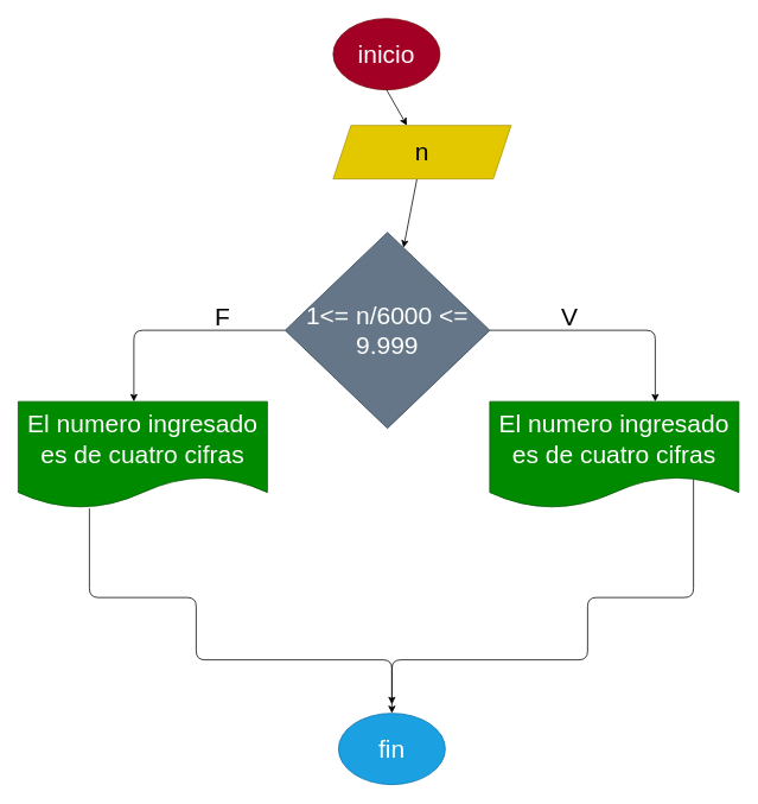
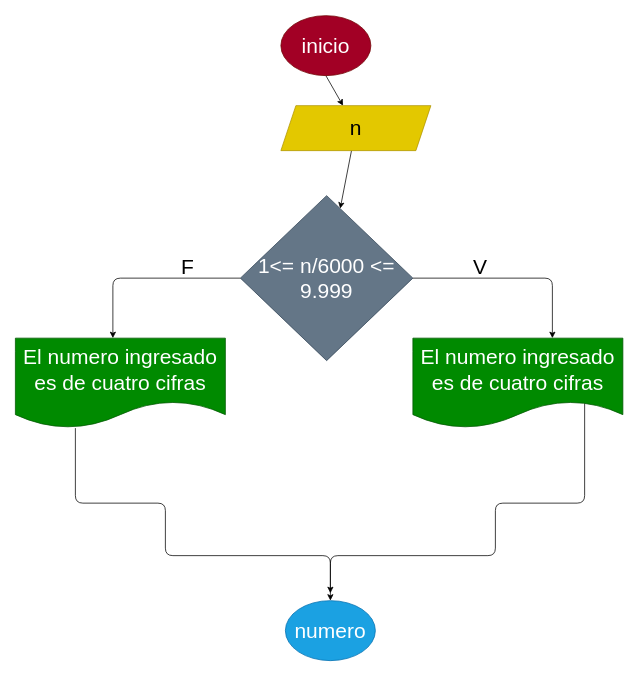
  <mxCell id="0" />
  <mxCell id="1" parent="0" />
  <mxCell id="2" value="" style="edgeStyle=none;html=1;fontSize=28;" edge="1" parent="1" target="4"><mxGeometry relative="1" as="geometry"><mxPoint x="434" y="100" as="sourcePoint" /></mxGeometry></mxCell>
  <mxCell id="3" value="" style="edgeStyle=none;html=1;fontSize=28;" edge="1" parent="1" source="4" target="5"><mxGeometry relative="1" as="geometry" /></mxCell>
  <mxCell id="4" value="n" style="shape=parallelogram;perimeter=parallelogramPerimeter;whiteSpace=wrap;html=1;fixedSize=1;fontSize=28;fillColor=#e3c800;fontColor=#000000;strokeColor=#B09500;" vertex="1" parent="1"><mxGeometry x="374" y="140" width="200" height="60" as="geometry" /></mxCell>
  <mxCell id="5" value="1&amp;lt;= n/6000 &amp;lt;= 9.999" style="rhombus;whiteSpace=wrap;html=1;fontSize=28;fillColor=#647687;fontColor=#ffffff;strokeColor=#314354;" vertex="1" parent="1"><mxGeometry x="320" y="260" width="230" height="220" as="geometry" /></mxCell>
  <mxCell id="6" value="" style="edgeStyle=segmentEdgeStyle;endArrow=classic;html=1;fontSize=28;" edge="1" parent="1"><mxGeometry width="50" height="50" relative="1" as="geometry"><mxPoint x="550" y="370" as="sourcePoint" /><mxPoint x="736" y="450" as="targetPoint" /></mxGeometry></mxCell>
  <mxCell id="7" value="" style="edgeStyle=segmentEdgeStyle;endArrow=classic;html=1;fontSize=28;" edge="1" parent="1"><mxGeometry width="50" height="50" relative="1" as="geometry"><mxPoint x="320" y="370" as="sourcePoint" /><mxPoint x="150" y="450" as="targetPoint" /></mxGeometry></mxCell>
  <mxCell id="8" value="El numero ingresado es de cuatro cifras" style="shape=document;whiteSpace=wrap;html=1;boundedLbl=1;fontSize=28;fillColor=#008a00;fontColor=#ffffff;strokeColor=#005700;" vertex="1" parent="1"><mxGeometry y="450" width="280" height="120" as="geometry" x="20" /></mxCell>
  <mxCell id="9" value="" style="edgeStyle=segmentEdgeStyle;endArrow=classic;html=1;fontSize=28;entryX=0.5;entryY=0;entryDx=0;entryDy=0;" edge="1" parent="1" target="11"><mxGeometry width="50" height="50" relative="1" as="geometry"><mxPoint x="100" y="570" as="sourcePoint" /><mxPoint x="440" y="740" as="targetPoint" /><Array as="points"><mxPoint x="100" y="670" /><mxPoint x="220" y="670" /><mxPoint x="220" y="740" /><mxPoint x="440" y="740" /></Array></mxGeometry></mxCell>
  <mxCell id="10" value="" style="edgeStyle=segmentEdgeStyle;endArrow=classic;html=1;fontSize=28;exitX=0.818;exitY=0.725;exitDx=0;exitDy=0;exitPerimeter=0;" edge="1" parent="1" source="15"><mxGeometry width="50" height="50" relative="1" as="geometry"><mxPoint x="780" y="570" as="sourcePoint" /><mxPoint x="440" y="790" as="targetPoint" /><Array as="points"><mxPoint x="779" y="670" /><mxPoint x="660" y="670" /><mxPoint x="660" y="740" /><mxPoint x="440" y="740" /></Array></mxGeometry></mxCell>
- <mxCell id="11" value="fin" style="ellipse;whiteSpace=wrap;html=1;fontSize=28;fillColor=#1ba1e2;fontColor=#ffffff;strokeColor=#006EAF;" vertex="1" parent="1"><mxGeometry x="380" y="800" width="120" height="80" as="geometry" /></mxCell>
+ <mxCell id="11" value="numero" style="ellipse;whiteSpace=wrap;html=1;fontSize=28;fillColor=#1ba1e2;fontColor=#ffffff;strokeColor=#006EAF;" vertex="1" parent="1"><mxGeometry x="380" y="800" width="120" height="80" as="geometry" /></mxCell>
  <mxCell id="12" value="F" style="text;html=1;strokeColor=none;fillColor=none;align=center;verticalAlign=middle;whiteSpace=wrap;rounded=0;fontSize=28;" vertex="1" parent="1"><mxGeometry x="220" y="340" width="60" height="30" as="geometry" /></mxCell>
  <mxCell id="13" value="V" style="text;html=1;strokeColor=none;fillColor=none;align=center;verticalAlign=middle;whiteSpace=wrap;rounded=0;fontSize=28;" vertex="1" parent="1"><mxGeometry x="610" y="340" width="60" height="30" as="geometry" /></mxCell>
  <mxCell id="14" value="inicio" style="ellipse;whiteSpace=wrap;html=1;fontSize=28;fillColor=#a20025;fontColor=#ffffff;strokeColor=#6F0000;" vertex="1" parent="1"><mxGeometry x="374" y="20" width="120" height="80" as="geometry" /></mxCell>
  <mxCell id="15" value="El numero ingresado es de cuatro cifras" style="shape=document;whiteSpace=wrap;html=1;boundedLbl=1;fontSize=28;fillColor=#008a00;fontColor=#ffffff;strokeColor=#005700;" vertex="1" parent="1"><mxGeometry x="550" y="450" width="280" height="120" as="geometry" /></mxCell>
